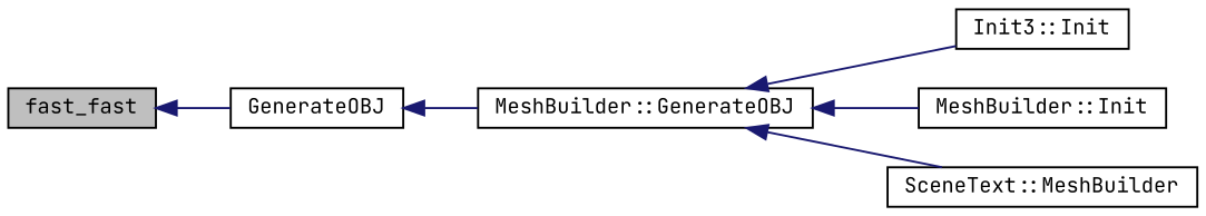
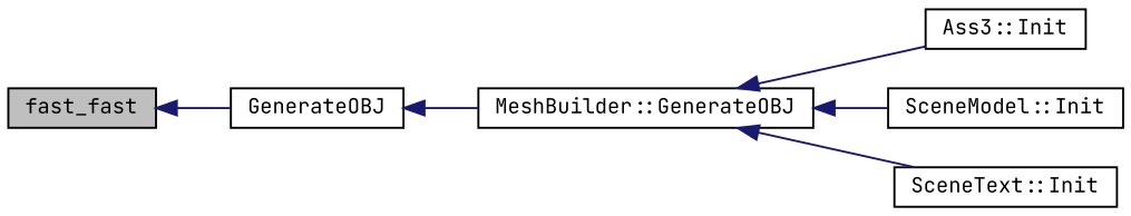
  digraph {
    fontname="JetBrains Mono"
    rankdir=LR
    node [color=black fontname="JetBrains Mono" fontsize=10 shape=record]
    edge [color=midnightblue dir=back fontname="JetBrains Mono" fontsize=10 labelfontname=Helvetica labelfontsize=10 style=solid]
    n1 [fillcolor=grey75 fontcolor=black height=0.2 label=fast_fast style=filled width=0.4]
    n2 [height=0.2 label=GenerateOBJ width=0.4]
    n3 [height=0.2 label="MeshBuilder::GenerateOBJ" width=0.4]
-   n4 [height=0.2 label="Init3::Init" width=0.4]
-   n5 [height=0.2 label="MeshBuilder::Init" width=0.4]
-   n6 [height=0.2 label="SceneText::MeshBuilder" width=0.4]
+   n4 [height=0.2 label="Ass3::Init" width=0.4]
+   n5 [height=0.2 label="SceneModel::Init" width=0.4]
+   n6 [height=0.2 label="SceneText::Init" width=0.4]
    n1 -> n2
    n2 -> n3
    n3 -> n4
    n3 -> n5
    n3 -> n6
  }
